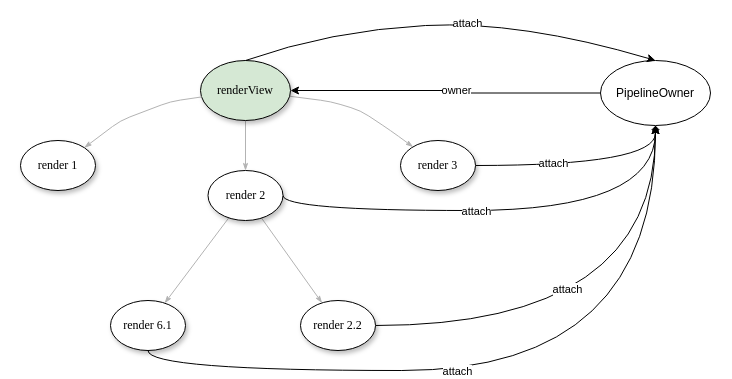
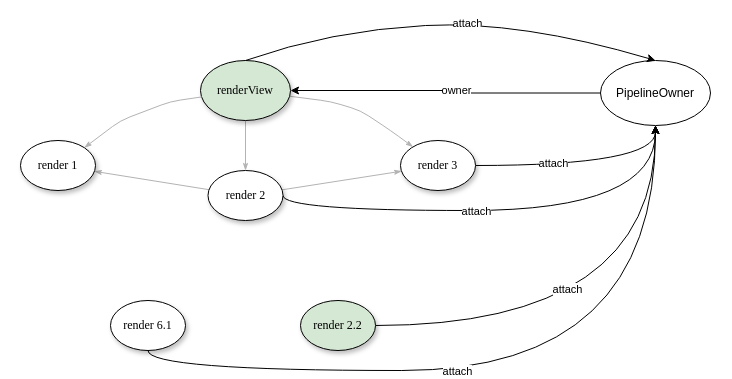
  <mxCell id="0" />
  <mxCell id="1" parent="0" />
  <mxCell id="2" style="edgeStyle=none;rounded=1;html=1;labelBackgroundColor=none;startArrow=none;startFill=0;startSize=5;endArrow=classicThin;endFill=1;endSize=5;jettySize=auto;orthogonalLoop=1;strokeColor=#B3B3B3;strokeWidth=1;fontFamily=Verdana;fontSize=12" parent="1" source="4" target="9" edge="1"><mxGeometry relative="1" as="geometry" /></mxCell>
  <mxCell id="3" value="" style="edgeStyle=none;rounded=1;html=1;labelBackgroundColor=none;startArrow=none;startFill=0;startSize=5;endArrow=classicThin;endFill=1;endSize=5;jettySize=auto;orthogonalLoop=1;strokeColor=#B3B3B3;strokeWidth=1;fontFamily=Verdana;fontSize=12" parent="1" source="4" target="12" edge="1"><mxGeometry relative="1" as="geometry"><Array as="points"><mxPoint x="330" y="101" /><mxPoint x="360" y="110" /><mxPoint x="390" y="130" /></Array></mxGeometry></mxCell>
  <mxCell id="4" value="renderView" style="ellipse;whiteSpace=wrap;html=1;rounded=0;shadow=1;comic=0;labelBackgroundColor=none;strokeWidth=1;fontFamily=Verdana;fontSize=12;align=center;fillColor=#d5e8d4;" parent="1" vertex="1"><mxGeometry x="200" y="60" width="90" height="60" as="geometry" /></mxCell>
- <mxCell id="5" value="" style="edgeStyle=none;rounded=1;html=1;labelBackgroundColor=none;startArrow=none;startFill=0;startSize=5;endArrow=classicThin;endFill=1;endSize=5;jettySize=auto;orthogonalLoop=1;strokeColor=#B3B3B3;strokeWidth=1;fontFamily=Verdana;fontSize=12" parent="1" source="9" target="18" edge="1"><mxGeometry x="-0.155" y="11" relative="1" as="geometry"><mxPoint as="offset" /></mxGeometry></mxCell>
- <mxCell id="6" value="" style="edgeStyle=none;rounded=1;html=1;labelBackgroundColor=none;startArrow=none;startFill=0;startSize=5;endArrow=classicThin;endFill=1;endSize=5;jettySize=auto;orthogonalLoop=1;strokeColor=#B3B3B3;strokeWidth=1;fontFamily=Verdana;fontSize=12" parent="1" source="9" target="15" edge="1"><mxGeometry relative="1" as="geometry" /></mxCell>
+ <mxCell id="5" value="" style="edgeStyle=none;rounded=1;html=1;labelBackgroundColor=none;startArrow=none;startFill=0;startSize=5;endArrow=classicThin;endFill=1;endSize=5;jettySize=auto;orthogonalLoop=1;strokeColor=#B3B3B3;strokeWidth=1;fontFamily=Verdana;fontSize=12;" parent="1" source="9" target="12" edge="1"><mxGeometry x="-0.155" y="11" relative="1" as="geometry"><mxPoint as="offset" /></mxGeometry></mxCell>
+ <mxCell id="6" value="" style="edgeStyle=none;rounded=1;html=1;labelBackgroundColor=none;startArrow=none;startFill=0;startSize=5;endArrow=classicThin;endFill=1;endSize=5;jettySize=auto;orthogonalLoop=1;strokeColor=#B3B3B3;strokeWidth=1;fontFamily=Verdana;fontSize=12;" parent="1" source="9" target="19" edge="1"><mxGeometry relative="1" as="geometry" /></mxCell>
  <mxCell id="7" style="edgeStyle=orthogonalEdgeStyle;curved=1;rounded=0;orthogonalLoop=1;jettySize=auto;html=1;exitX=1;exitY=0.5;exitDx=0;exitDy=0;entryX=0.5;entryY=1;entryDx=0;entryDy=0;" edge="1" parent="1" source="9" target="23"><mxGeometry relative="1" as="geometry"><Array as="points"><mxPoint x="283" y="210" /><mxPoint x="655" y="210" /></Array></mxGeometry></mxCell>
  <mxCell id="8" value="attach" style="edgeLabel;html=1;align=center;verticalAlign=middle;resizable=0;points=[];" vertex="1" connectable="0" parent="7"><mxGeometry x="-0.122" relative="1" as="geometry"><mxPoint x="1" as="offset" /></mxGeometry></mxCell>
  <mxCell id="9" value="&lt;span&gt;render 2&lt;/span&gt;" style="ellipse;whiteSpace=wrap;html=1;rounded=0;shadow=1;comic=0;labelBackgroundColor=none;strokeWidth=1;fontFamily=Verdana;fontSize=12;align=center;" parent="1" vertex="1"><mxGeometry x="207.5" y="170" width="75" height="50" as="geometry" /></mxCell>
- <mxCell id="10" style="edgeStyle=orthogonalEdgeStyle;rounded=0;orthogonalLoop=1;jettySize=auto;html=1;exitX=1;exitY=0.5;exitDx=0;exitDy=0;entryX=0.5;entryY=1;entryDx=0;entryDy=0;curved=1;endArrow=diamond;" edge="1" parent="1" source="12" target="23"><mxGeometry relative="1" as="geometry" /></mxCell>
+ <mxCell id="10" style="edgeStyle=orthogonalEdgeStyle;rounded=0;orthogonalLoop=1;jettySize=auto;html=1;exitX=1;exitY=0.5;exitDx=0;exitDy=0;entryX=0.5;entryY=1;entryDx=0;entryDy=0;curved=1;" edge="1" parent="1" source="12" target="23"><mxGeometry relative="1" as="geometry" /></mxCell>
  <mxCell id="11" value="attach" style="edgeLabel;html=1;align=center;verticalAlign=middle;resizable=0;points=[];" vertex="1" connectable="0" parent="10"><mxGeometry x="-0.3" y="3" relative="1" as="geometry"><mxPoint as="offset" /></mxGeometry></mxCell>
  <mxCell id="12" value="&lt;span&gt;render 3&lt;/span&gt;" style="ellipse;whiteSpace=wrap;html=1;rounded=0;shadow=1;comic=0;labelBackgroundColor=none;strokeWidth=1;fontFamily=Verdana;fontSize=12;align=center;" parent="1" vertex="1"><mxGeometry x="400" y="140" width="75" height="50" as="geometry" /></mxCell>
  <mxCell id="13" style="edgeStyle=orthogonalEdgeStyle;curved=1;rounded=0;orthogonalLoop=1;jettySize=auto;html=1;exitX=1;exitY=0.5;exitDx=0;exitDy=0;entryX=0.5;entryY=1;entryDx=0;entryDy=0;" edge="1" parent="1" source="15" target="23"><mxGeometry relative="1" as="geometry" /></mxCell>
  <mxCell id="14" value="attach" style="edgeLabel;html=1;align=center;verticalAlign=middle;resizable=0;points=[];" vertex="1" connectable="0" parent="13"><mxGeometry x="-0.204" y="37" relative="1" as="geometry"><mxPoint as="offset" /></mxGeometry></mxCell>
- <mxCell id="15" value="render 2.2" style="ellipse;whiteSpace=wrap;html=1;rounded=0;shadow=1;comic=0;labelBackgroundColor=none;strokeWidth=1;fontFamily=Verdana;fontSize=12;align=center;" parent="1" vertex="1"><mxGeometry x="300" y="300" width="75" height="50" as="geometry" /></mxCell>
+ <mxCell id="15" value="render 2.2" style="ellipse;whiteSpace=wrap;html=1;rounded=0;shadow=1;comic=0;labelBackgroundColor=none;strokeWidth=1;fontFamily=Verdana;fontSize=12;align=center;fillColor=#d5e8d4;" parent="1" vertex="1"><mxGeometry x="300" y="300" width="75" height="50" as="geometry" /></mxCell>
  <mxCell id="16" style="edgeStyle=orthogonalEdgeStyle;curved=1;rounded=0;orthogonalLoop=1;jettySize=auto;html=1;exitX=0.5;exitY=1;exitDx=0;exitDy=0;entryX=0.5;entryY=1;entryDx=0;entryDy=0;" edge="1" parent="1" source="18" target="23"><mxGeometry relative="1" as="geometry" /></mxCell>
  <mxCell id="17" value="attach" style="edgeLabel;html=1;align=center;verticalAlign=middle;resizable=0;points=[];" vertex="1" connectable="0" parent="16"><mxGeometry x="-0.149" relative="1" as="geometry"><mxPoint as="offset" /></mxGeometry></mxCell>
  <mxCell id="18" value="render 6.1" style="ellipse;whiteSpace=wrap;html=1;rounded=0;shadow=1;comic=0;labelBackgroundColor=none;strokeWidth=1;fontFamily=Verdana;fontSize=12;align=center;" parent="1" vertex="1"><mxGeometry x="110" y="300" width="75" height="50" as="geometry" /></mxCell>
  <mxCell id="19" value="render 1" style="ellipse;whiteSpace=wrap;html=1;rounded=0;shadow=1;comic=0;labelBackgroundColor=none;strokeWidth=1;fontFamily=Verdana;fontSize=12;align=center;" parent="1" vertex="1"><mxGeometry x="20" y="140" width="75" height="50" as="geometry" /></mxCell>
  <mxCell id="20" value="" style="edgeStyle=none;rounded=1;html=1;labelBackgroundColor=none;startArrow=none;startFill=0;startSize=5;endArrow=classicThin;endFill=1;endSize=5;jettySize=auto;orthogonalLoop=1;strokeColor=#B3B3B3;strokeWidth=1;fontFamily=Verdana;fontSize=12;entryX=1;entryY=0;entryDx=0;entryDy=0;" parent="1" source="4" target="19" edge="1"><mxGeometry relative="1" as="geometry"><mxPoint x="39.995" y="59.996" as="sourcePoint" /><mxPoint x="161.235" y="107.281" as="targetPoint" /><Array as="points"><mxPoint x="170" y="101" /><mxPoint x="120" y="120" /></Array></mxGeometry></mxCell>
  <mxCell id="21" style="edgeStyle=orthogonalEdgeStyle;rounded=0;orthogonalLoop=1;jettySize=auto;html=1;exitX=0;exitY=0.5;exitDx=0;exitDy=0;entryX=1;entryY=0.5;entryDx=0;entryDy=0;" edge="1" parent="1" source="23" target="4"><mxGeometry relative="1" as="geometry" /></mxCell>
  <mxCell id="22" value="owner" style="edgeLabel;html=1;align=center;verticalAlign=middle;resizable=0;points=[];" vertex="1" connectable="0" parent="21"><mxGeometry x="-0.072" y="-3" relative="1" as="geometry"><mxPoint as="offset" /></mxGeometry></mxCell>
  <mxCell id="23" value="PipelineOwner" style="ellipse;whiteSpace=wrap;html=1;" vertex="1" parent="1"><mxGeometry x="600" y="60" width="110" height="65" as="geometry" /></mxCell>
  <mxCell id="24" value="" style="curved=1;endArrow=classic;html=1;exitX=0.5;exitY=0;exitDx=0;exitDy=0;entryX=0.5;entryY=0;entryDx=0;entryDy=0;" edge="1" parent="1" source="4" target="23"><mxGeometry width="50" height="50" relative="1" as="geometry"><mxPoint x="370" y="80" as="sourcePoint" /><mxPoint x="420" y="30" as="targetPoint" /><Array as="points"><mxPoint x="330" y="30" /><mxPoint x="520" y="20" /></Array></mxGeometry></mxCell>
  <mxCell id="25" value="attach" style="edgeLabel;html=1;align=center;verticalAlign=middle;resizable=0;points=[];" vertex="1" connectable="0" parent="24"><mxGeometry x="0.079" relative="1" as="geometry"><mxPoint as="offset" /></mxGeometry></mxCell>
